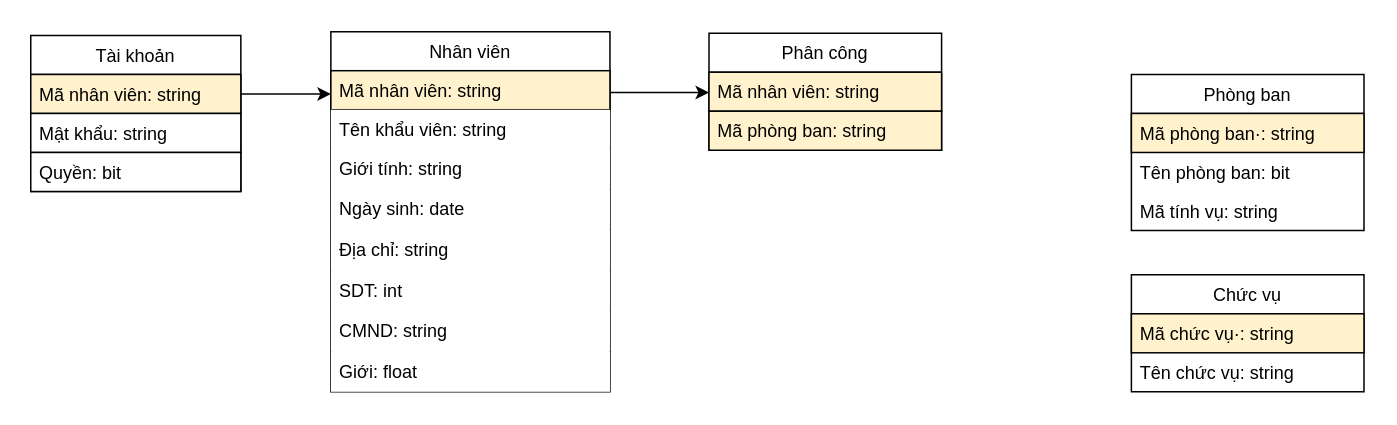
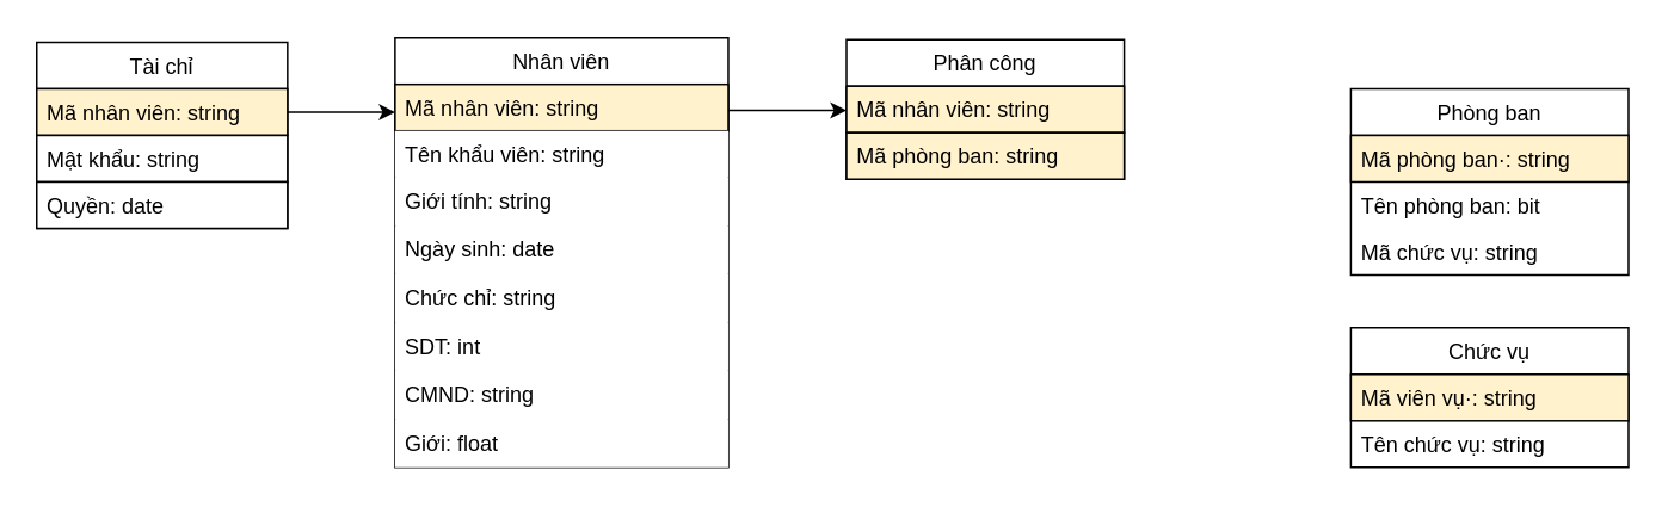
  <mxCell id="0" />
  <mxCell id="1" parent="0" />
  <mxCell id="2" value="Nhân viên" style="swimlane;fontStyle=0;childLayout=stackLayout;horizontal=1;startSize=26;fillColor=none;horizontalStack=0;resizeParent=1;resizeParentMax=0;resizeLast=0;collapsible=1;marginBottom=0;strokeColor=#000000;" parent="1" vertex="1"><mxGeometry x="220" y="20.5" width="186" height="240" as="geometry"><mxRectangle x="540" y="116" width="81" height="26" as="alternateBounds" /></mxGeometry></mxCell>
  <mxCell id="3" value="Mã nhân viên: string" style="text;strokeColor=#000000;fillColor=#fff2cc;align=left;verticalAlign=top;spacingLeft=4;spacingRight=4;overflow=hidden;rotatable=0;points=[[0,0.5],[1,0.5]];portConstraint=eastwest;labelBackgroundColor=none;" parent="2" vertex="1"><mxGeometry y="26" width="186" height="26" as="geometry" /></mxCell>
  <mxCell id="4" value="Tên khẩu viên: string" style="text;strokeColor=none;fillColor=#FFFFFF;align=left;verticalAlign=top;spacingLeft=4;spacingRight=4;overflow=hidden;rotatable=0;points=[[0,0.5],[1,0.5]];portConstraint=eastwest;" parent="2" vertex="1"><mxGeometry y="52" width="186" height="26" as="geometry" /></mxCell>
  <mxCell id="5" value="Giới tính: string" style="text;align=left;verticalAlign=top;spacingLeft=4;spacingRight=4;overflow=hidden;rotatable=0;points=[[0,0.5],[1,0.5]];portConstraint=eastwest;rounded=0;direction=west;fillColor=#ffffff;" parent="2" vertex="1"><mxGeometry y="78" width="186" height="27" as="geometry" /></mxCell>
  <mxCell id="6" value="Ngày sinh: date" style="text;align=left;verticalAlign=top;spacingLeft=4;spacingRight=4;overflow=hidden;rotatable=0;points=[[0,0.5],[1,0.5]];portConstraint=eastwest;rounded=0;direction=west;fillColor=#ffffff;" parent="2" vertex="1"><mxGeometry y="105" width="186" height="27" as="geometry" /></mxCell>
- <mxCell id="7" value="Địa chỉ: string" style="text;align=left;verticalAlign=top;spacingLeft=4;spacingRight=4;overflow=hidden;rotatable=0;points=[[0,0.5],[1,0.5]];portConstraint=eastwest;rounded=0;direction=west;fillColor=#ffffff;" parent="2" vertex="1"><mxGeometry y="132" width="186" height="27" as="geometry" /></mxCell>
+ <mxCell id="7" value="Chức chỉ: string" style="text;align=left;verticalAlign=top;spacingLeft=4;spacingRight=4;overflow=hidden;rotatable=0;points=[[0,0.5],[1,0.5]];portConstraint=eastwest;rounded=0;direction=west;fillColor=#ffffff;" parent="2" vertex="1"><mxGeometry y="132" width="186" height="27" as="geometry" /></mxCell>
  <mxCell id="8" value="SDT: int" style="text;align=left;verticalAlign=top;spacingLeft=4;spacingRight=4;overflow=hidden;rotatable=0;points=[[0,0.5],[1,0.5]];portConstraint=eastwest;rounded=0;direction=west;fillColor=#ffffff;" parent="2" vertex="1"><mxGeometry y="159" width="186" height="27" as="geometry" /></mxCell>
  <mxCell id="9" value="CMND: string" style="text;align=left;verticalAlign=top;spacingLeft=4;spacingRight=4;overflow=hidden;rotatable=0;points=[[0,0.5],[1,0.5]];portConstraint=eastwest;rounded=0;direction=west;fillColor=#ffffff;" parent="2" vertex="1"><mxGeometry y="186" width="186" height="27" as="geometry" /></mxCell>
  <mxCell id="10" value="Giới: float" style="text;align=left;verticalAlign=top;spacingLeft=4;spacingRight=4;overflow=hidden;rotatable=0;points=[[0,0.5],[1,0.5]];portConstraint=eastwest;rounded=0;direction=west;fillColor=#ffffff;" parent="2" vertex="1"><mxGeometry y="213" width="186" height="27" as="geometry" /></mxCell>
  <mxCell id="11" value="Phân công" style="swimlane;fontStyle=0;childLayout=stackLayout;horizontal=1;startSize=26;fillColor=none;horizontalStack=0;resizeParent=1;resizeParentMax=0;resizeLast=0;collapsible=1;marginBottom=0;" parent="1" vertex="1"><mxGeometry x="472" y="21.5" width="155" height="78" as="geometry" /></mxCell>
  <mxCell id="12" value="Mã nhân viên: string" style="text;strokeColor=#000000;fillColor=#fff2cc;align=left;verticalAlign=top;spacingLeft=4;spacingRight=4;overflow=hidden;rotatable=0;points=[[0,0.5],[1,0.5]];portConstraint=eastwest;" parent="11" vertex="1"><mxGeometry y="26" width="155" height="26" as="geometry" /></mxCell>
  <mxCell id="13" value="Mã phòng ban: string&#10;" style="text;strokeColor=#000000;fillColor=#fff2cc;align=left;verticalAlign=top;spacingLeft=4;spacingRight=4;overflow=hidden;rotatable=0;points=[[0,0.5],[1,0.5]];portConstraint=eastwest;" parent="11" vertex="1"><mxGeometry y="52" width="155" height="26" as="geometry" /></mxCell>
- <mxCell id="14" value="Tài khoản" style="swimlane;fontStyle=0;childLayout=stackLayout;horizontal=1;startSize=26;fillColor=none;horizontalStack=0;resizeParent=1;resizeParentMax=0;resizeLast=0;collapsible=1;marginBottom=0;" parent="1" vertex="1"><mxGeometry x="20" y="23" width="140" height="104" as="geometry" /></mxCell>
+ <mxCell id="14" value="Tài chỉ" style="swimlane;fontStyle=0;childLayout=stackLayout;horizontal=1;startSize=26;fillColor=none;horizontalStack=0;resizeParent=1;resizeParentMax=0;resizeLast=0;collapsible=1;marginBottom=0;" parent="1" vertex="1"><mxGeometry x="20" y="23" width="140" height="104" as="geometry" /></mxCell>
  <mxCell id="15" value="Mã nhân viên: string" style="text;strokeColor=#000000;fillColor=#fff2cc;align=left;verticalAlign=top;spacingLeft=4;spacingRight=4;overflow=hidden;rotatable=0;points=[[0,0.5],[1,0.5]];portConstraint=eastwest;" parent="14" vertex="1"><mxGeometry y="26" width="140" height="26" as="geometry" /></mxCell>
  <mxCell id="16" value="Mật khẩu: string" style="text;strokeColor=#000000;fillColor=#FFFFFF;align=left;verticalAlign=top;spacingLeft=4;spacingRight=4;overflow=hidden;rotatable=0;points=[[0,0.5],[1,0.5]];portConstraint=eastwest;" parent="14" vertex="1"><mxGeometry y="52" width="140" height="26" as="geometry" /></mxCell>
- <mxCell id="17" value="Quyền: bit" style="text;strokeColor=#000000;fillColor=#FFFFFF;align=left;verticalAlign=top;spacingLeft=4;spacingRight=4;overflow=hidden;rotatable=0;points=[[0,0.5],[1,0.5]];portConstraint=eastwest;" vertex="1" parent="14"><mxGeometry y="78" width="140" height="26" as="geometry" /></mxCell>
+ <mxCell id="17" value="Quyền: date" style="text;strokeColor=#000000;fillColor=#FFFFFF;align=left;verticalAlign=top;spacingLeft=4;spacingRight=4;overflow=hidden;rotatable=0;points=[[0,0.5],[1,0.5]];portConstraint=eastwest;" vertex="1" parent="14"><mxGeometry y="78" width="140" height="26" as="geometry" /></mxCell>
  <mxCell id="18" value="Phòng ban" style="swimlane;fontStyle=0;childLayout=stackLayout;horizontal=1;startSize=26;fillColor=none;horizontalStack=0;resizeParent=1;resizeParentMax=0;resizeLast=0;collapsible=1;marginBottom=0;" parent="1" vertex="1"><mxGeometry x="753.5" y="49" width="155" height="104" as="geometry" /></mxCell>
  <mxCell id="19" value="Mã phòng ban·: string" style="text;strokeColor=#000000;fillColor=#fff2cc;align=left;verticalAlign=top;spacingLeft=4;spacingRight=4;overflow=hidden;rotatable=0;points=[[0,0.5],[1,0.5]];portConstraint=eastwest;" parent="18" vertex="1"><mxGeometry y="26" width="155" height="26" as="geometry" /></mxCell>
  <mxCell id="20" value="Tên phòng ban: bit&#10;" style="text;strokeColor=none;fillColor=none;align=left;verticalAlign=top;spacingLeft=4;spacingRight=4;overflow=hidden;rotatable=0;points=[[0,0.5],[1,0.5]];portConstraint=eastwest;" parent="18" vertex="1"><mxGeometry y="52" width="155" height="26" as="geometry" /></mxCell>
- <mxCell id="21" value="Mã tính vụ: string&#10;" style="text;strokeColor=none;fillColor=none;align=left;verticalAlign=top;spacingLeft=4;spacingRight=4;overflow=hidden;rotatable=0;points=[[0,0.5],[1,0.5]];portConstraint=eastwest;" vertex="1" parent="18"><mxGeometry y="78" width="155" height="26" as="geometry" /></mxCell>
+ <mxCell id="21" value="Mã chức vụ: string&#10;" style="text;strokeColor=none;fillColor=none;align=left;verticalAlign=top;spacingLeft=4;spacingRight=4;overflow=hidden;rotatable=0;points=[[0,0.5],[1,0.5]];portConstraint=eastwest;" vertex="1" parent="18"><mxGeometry y="78" width="155" height="26" as="geometry" /></mxCell>
  <mxCell id="22" style="edgeStyle=orthogonalEdgeStyle;rounded=0;orthogonalLoop=1;jettySize=auto;html=1;" edge="1" parent="1" source="15" target="3"><mxGeometry relative="1" as="geometry"><Array as="points"><mxPoint x="221" y="61" /><mxPoint x="221" y="61" /></Array></mxGeometry></mxCell>
  <mxCell id="23" style="edgeStyle=orthogonalEdgeStyle;rounded=0;orthogonalLoop=1;jettySize=auto;html=1;" edge="1" parent="1" source="3" target="12"><mxGeometry relative="1" as="geometry"><Array as="points"><mxPoint x="433" y="61" /><mxPoint x="433" y="61" /></Array></mxGeometry></mxCell>
  <mxCell id="24" value="Chức vụ" style="swimlane;fontStyle=0;childLayout=stackLayout;horizontal=1;startSize=26;fillColor=none;horizontalStack=0;resizeParent=1;resizeParentMax=0;resizeLast=0;collapsible=1;marginBottom=0;" vertex="1" parent="1"><mxGeometry x="753.5" y="182.5" width="155" height="78" as="geometry" /></mxCell>
- <mxCell id="25" value="Mã chức vụ·: string" style="text;strokeColor=#000000;fillColor=#fff2cc;align=left;verticalAlign=top;spacingLeft=4;spacingRight=4;overflow=hidden;rotatable=0;points=[[0,0.5],[1,0.5]];portConstraint=eastwest;" vertex="1" parent="24"><mxGeometry y="26" width="155" height="26" as="geometry" /></mxCell>
+ <mxCell id="25" value="Mã viên vụ·: string" style="text;strokeColor=#000000;fillColor=#fff2cc;align=left;verticalAlign=top;spacingLeft=4;spacingRight=4;overflow=hidden;rotatable=0;points=[[0,0.5],[1,0.5]];portConstraint=eastwest;" vertex="1" parent="24"><mxGeometry y="26" width="155" height="26" as="geometry" /></mxCell>
  <mxCell id="26" value="Tên chức vụ: string&#10;" style="text;strokeColor=none;fillColor=none;align=left;verticalAlign=top;spacingLeft=4;spacingRight=4;overflow=hidden;rotatable=0;points=[[0,0.5],[1,0.5]];portConstraint=eastwest;" vertex="1" parent="24"><mxGeometry y="52" width="155" height="26" as="geometry" /></mxCell>
